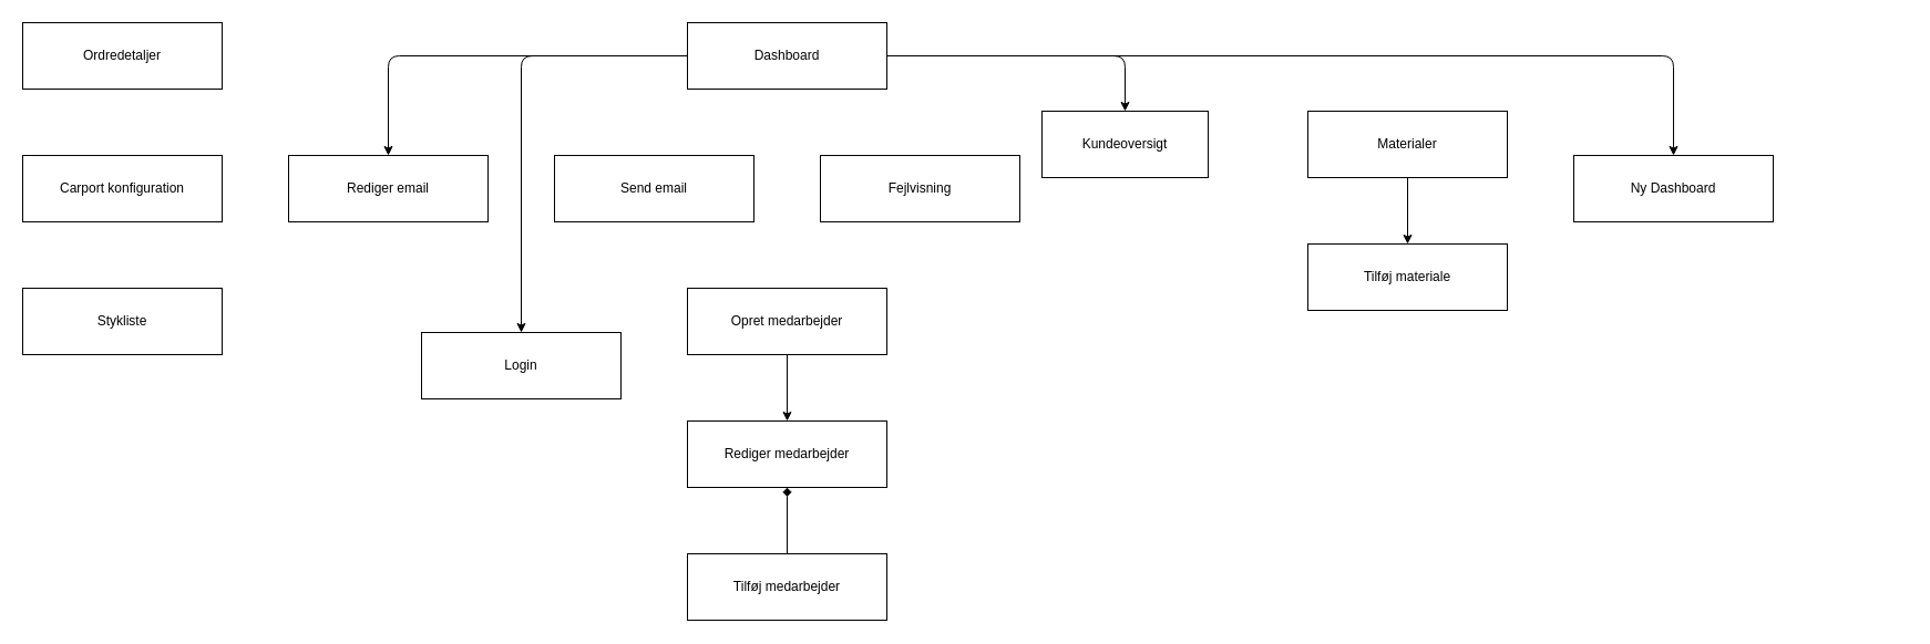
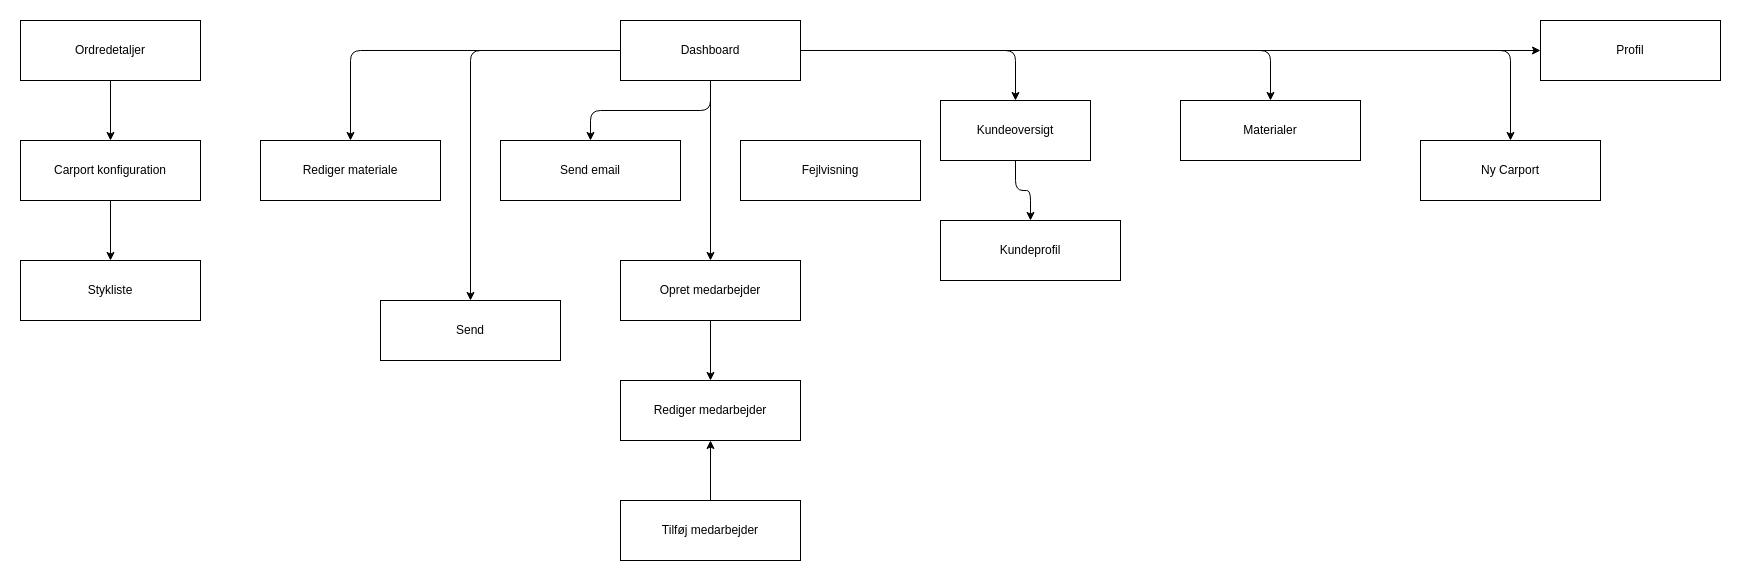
  <mxCell id="0" />
  <mxCell id="1" parent="0" />
  <mxCell id="2" value="Dashboard" style="shape=rectangle;whiteSpace=wrap;html=1;" vertex="1" parent="1"><mxGeometry x="620" y="20" width="180" height="60" as="geometry" /></mxCell>
  <mxCell id="3" value="Ordredetaljer" style="shape=rectangle;whiteSpace=wrap;html=1;" vertex="1" parent="1"><mxGeometry x="20" y="20" width="180" height="60" as="geometry" /></mxCell>
  <mxCell id="4" value="Carport konfiguration" style="shape=rectangle;whiteSpace=wrap;html=1;" vertex="1" parent="1"><mxGeometry x="20" y="140" width="180" height="60" as="geometry" /></mxCell>
  <mxCell id="5" value="Stykliste" style="shape=rectangle;whiteSpace=wrap;html=1;" vertex="1" parent="1"><mxGeometry x="20" y="260" width="180" height="60" as="geometry" /></mxCell>
- <mxCell id="6" value="Rediger email" style="shape=rectangle;whiteSpace=wrap;html=1;" vertex="1" parent="1"><mxGeometry x="260" y="140" width="180" height="60" as="geometry" /></mxCell>
+ <mxCell id="6" value="Rediger materiale" style="shape=rectangle;whiteSpace=wrap;html=1;" vertex="1" parent="1"><mxGeometry x="260" y="140" width="180" height="60" as="geometry" /></mxCell>
  <mxCell id="7" value="Kundeoversigt" style="shape=rectangle;whiteSpace=wrap;html=1;" vertex="1" parent="1"><mxGeometry x="940" y="100" width="150" height="60" as="geometry" /></mxCell>
+ <mxCell id="8" value="Kundeprofil" style="shape=rectangle;whiteSpace=wrap;html=1;" vertex="1" parent="1"><mxGeometry x="940" y="220" width="180" height="60" as="geometry" /></mxCell>
  <mxCell id="9" value="Opret medarbejder" style="shape=rectangle;whiteSpace=wrap;html=1;" vertex="1" parent="1"><mxGeometry x="620" y="260" width="180" height="60" as="geometry" /></mxCell>
  <mxCell id="10" value="Rediger medarbejder" style="shape=rectangle;whiteSpace=wrap;html=1;" vertex="1" parent="1"><mxGeometry x="620" y="380" width="180" height="60" as="geometry" /></mxCell>
  <mxCell id="11" value="Fejlvisning" style="shape=rectangle;whiteSpace=wrap;html=1;" vertex="1" parent="1"><mxGeometry x="740" y="140" width="180" height="60" as="geometry" /></mxCell>
  <mxCell id="12" value="Materialer" style="shape=rectangle;whiteSpace=wrap;html=1;" vertex="1" parent="1"><mxGeometry x="1180" y="100" width="180" height="60" as="geometry" /></mxCell>
- <mxCell id="13" value="Tilføj materiale" style="shape=rectangle;whiteSpace=wrap;html=1;" vertex="1" parent="1"><mxGeometry x="1180" y="220" width="180" height="60" as="geometry" /></mxCell>
- <mxCell id="14" value="Ny Dashboard" style="shape=rectangle;whiteSpace=wrap;html=1;" vertex="1" parent="1"><mxGeometry x="1420" y="140" width="180" height="60" as="geometry" /></mxCell>
+ <mxCell id="14" value="Ny Carport" style="shape=rectangle;whiteSpace=wrap;html=1;" vertex="1" parent="1"><mxGeometry x="1420" y="140" width="180" height="60" as="geometry" /></mxCell>
  <mxCell id="15" value="Tilføj medarbejder" style="shape=rectangle;whiteSpace=wrap;html=1;" vertex="1" parent="1"><mxGeometry x="620" y="500" width="180" height="60" as="geometry" /></mxCell>
- <mxCell id="17" value="Login" style="shape=rectangle;whiteSpace=wrap;html=1;" vertex="1" parent="1"><mxGeometry x="380" y="300" width="180" height="60" as="geometry" /></mxCell>
+ <mxCell id="16" value="Profil" style="shape=rectangle;whiteSpace=wrap;html=1;" vertex="1" parent="1"><mxGeometry x="1540" y="20" width="180" height="60" as="geometry" /></mxCell>
+ <mxCell id="17" value="Send" style="shape=rectangle;whiteSpace=wrap;html=1;" vertex="1" parent="1"><mxGeometry x="380" y="300" width="180" height="60" as="geometry" /></mxCell>
  <mxCell id="18" value="Send email" style="shape=rectangle;whiteSpace=wrap;html=1;" vertex="1" parent="1"><mxGeometry x="500" y="140" width="180" height="60" as="geometry" /></mxCell>
+ <mxCell id="19" style="edgeStyle=orthogonalEdgeStyle;" edge="1" parent="1" source="3" target="4"><mxGeometry relative="1" as="geometry" /></mxCell>
+ <mxCell id="20" style="edgeStyle=orthogonalEdgeStyle;" edge="1" parent="1" source="4" target="5"><mxGeometry relative="1" as="geometry" /></mxCell>
  <mxCell id="21" style="edgeStyle=orthogonalEdgeStyle;" edge="1" parent="1" source="2" target="7"><mxGeometry relative="1" as="geometry" /></mxCell>
+ <mxCell id="22" style="edgeStyle=orthogonalEdgeStyle;" edge="1" parent="1" source="7" target="8"><mxGeometry relative="1" as="geometry" /></mxCell>
  <mxCell id="23" style="edgeStyle=orthogonalEdgeStyle;" edge="1" parent="1" source="2" target="6"><mxGeometry relative="1" as="geometry" /></mxCell>
+ <mxCell id="24" style="edgeStyle=orthogonalEdgeStyle;" edge="1" parent="1" source="2" target="9"><mxGeometry relative="1" as="geometry" /></mxCell>
  <mxCell id="25" style="edgeStyle=orthogonalEdgeStyle;" edge="1" parent="1" source="9" target="10"><mxGeometry relative="1" as="geometry" /></mxCell>
- <mxCell id="27" style="edgeStyle=orthogonalEdgeStyle;" edge="1" parent="1" source="12" target="13"><mxGeometry relative="1" as="geometry" /></mxCell>
+ <mxCell id="26" style="edgeStyle=orthogonalEdgeStyle;" edge="1" parent="1" source="2" target="12"><mxGeometry relative="1" as="geometry" /></mxCell>
  <mxCell id="28" style="edgeStyle=orthogonalEdgeStyle;" edge="1" parent="1" source="2" target="14"><mxGeometry relative="1" as="geometry" /></mxCell>
+ <mxCell id="29" style="edgeStyle=orthogonalEdgeStyle;" edge="1" parent="1" source="2" target="16"><mxGeometry relative="1" as="geometry" /></mxCell>
  <mxCell id="30" style="edgeStyle=orthogonalEdgeStyle;" edge="1" parent="1" source="2" target="17"><mxGeometry relative="1" as="geometry" /></mxCell>
- <mxCell id="32" style="edgeStyle=orthogonalEdgeStyle;endArrow=diamond;" edge="1" parent="1" source="15" target="10"><mxGeometry relative="1" as="geometry" /></mxCell>
+ <mxCell id="31" style="edgeStyle=orthogonalEdgeStyle;" edge="1" parent="1" source="2" target="18"><mxGeometry relative="1" as="geometry" /></mxCell>
+ <mxCell id="32" style="edgeStyle=orthogonalEdgeStyle;" edge="1" parent="1" source="15" target="10"><mxGeometry relative="1" as="geometry" /></mxCell>
